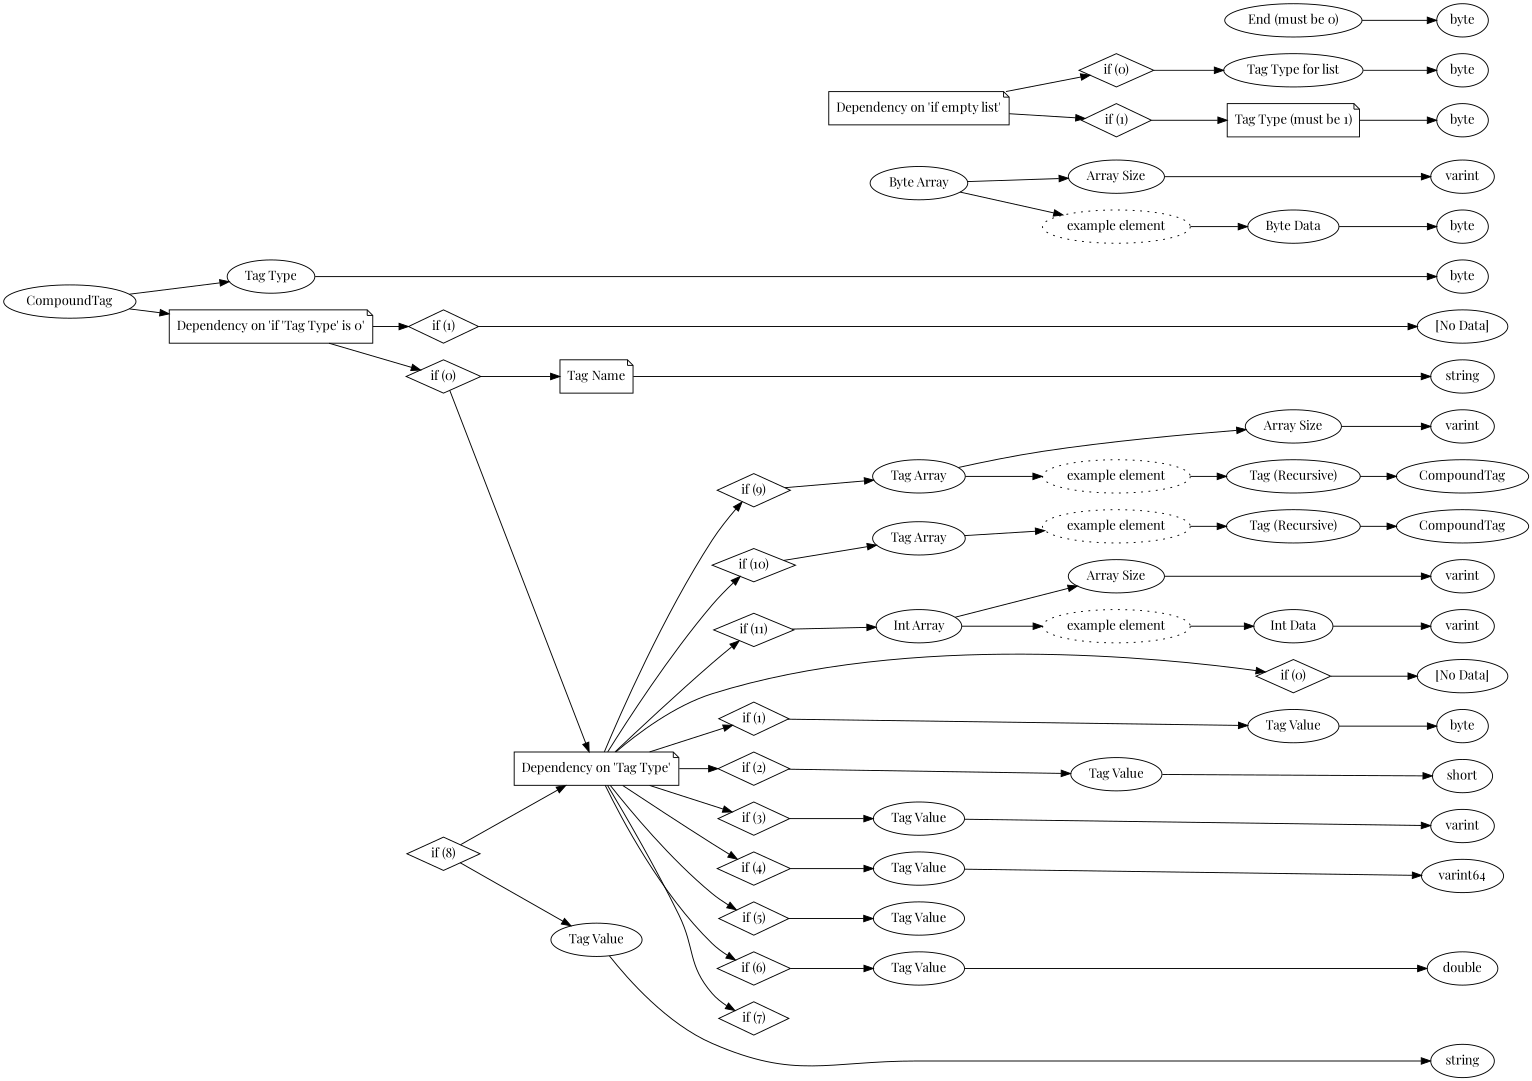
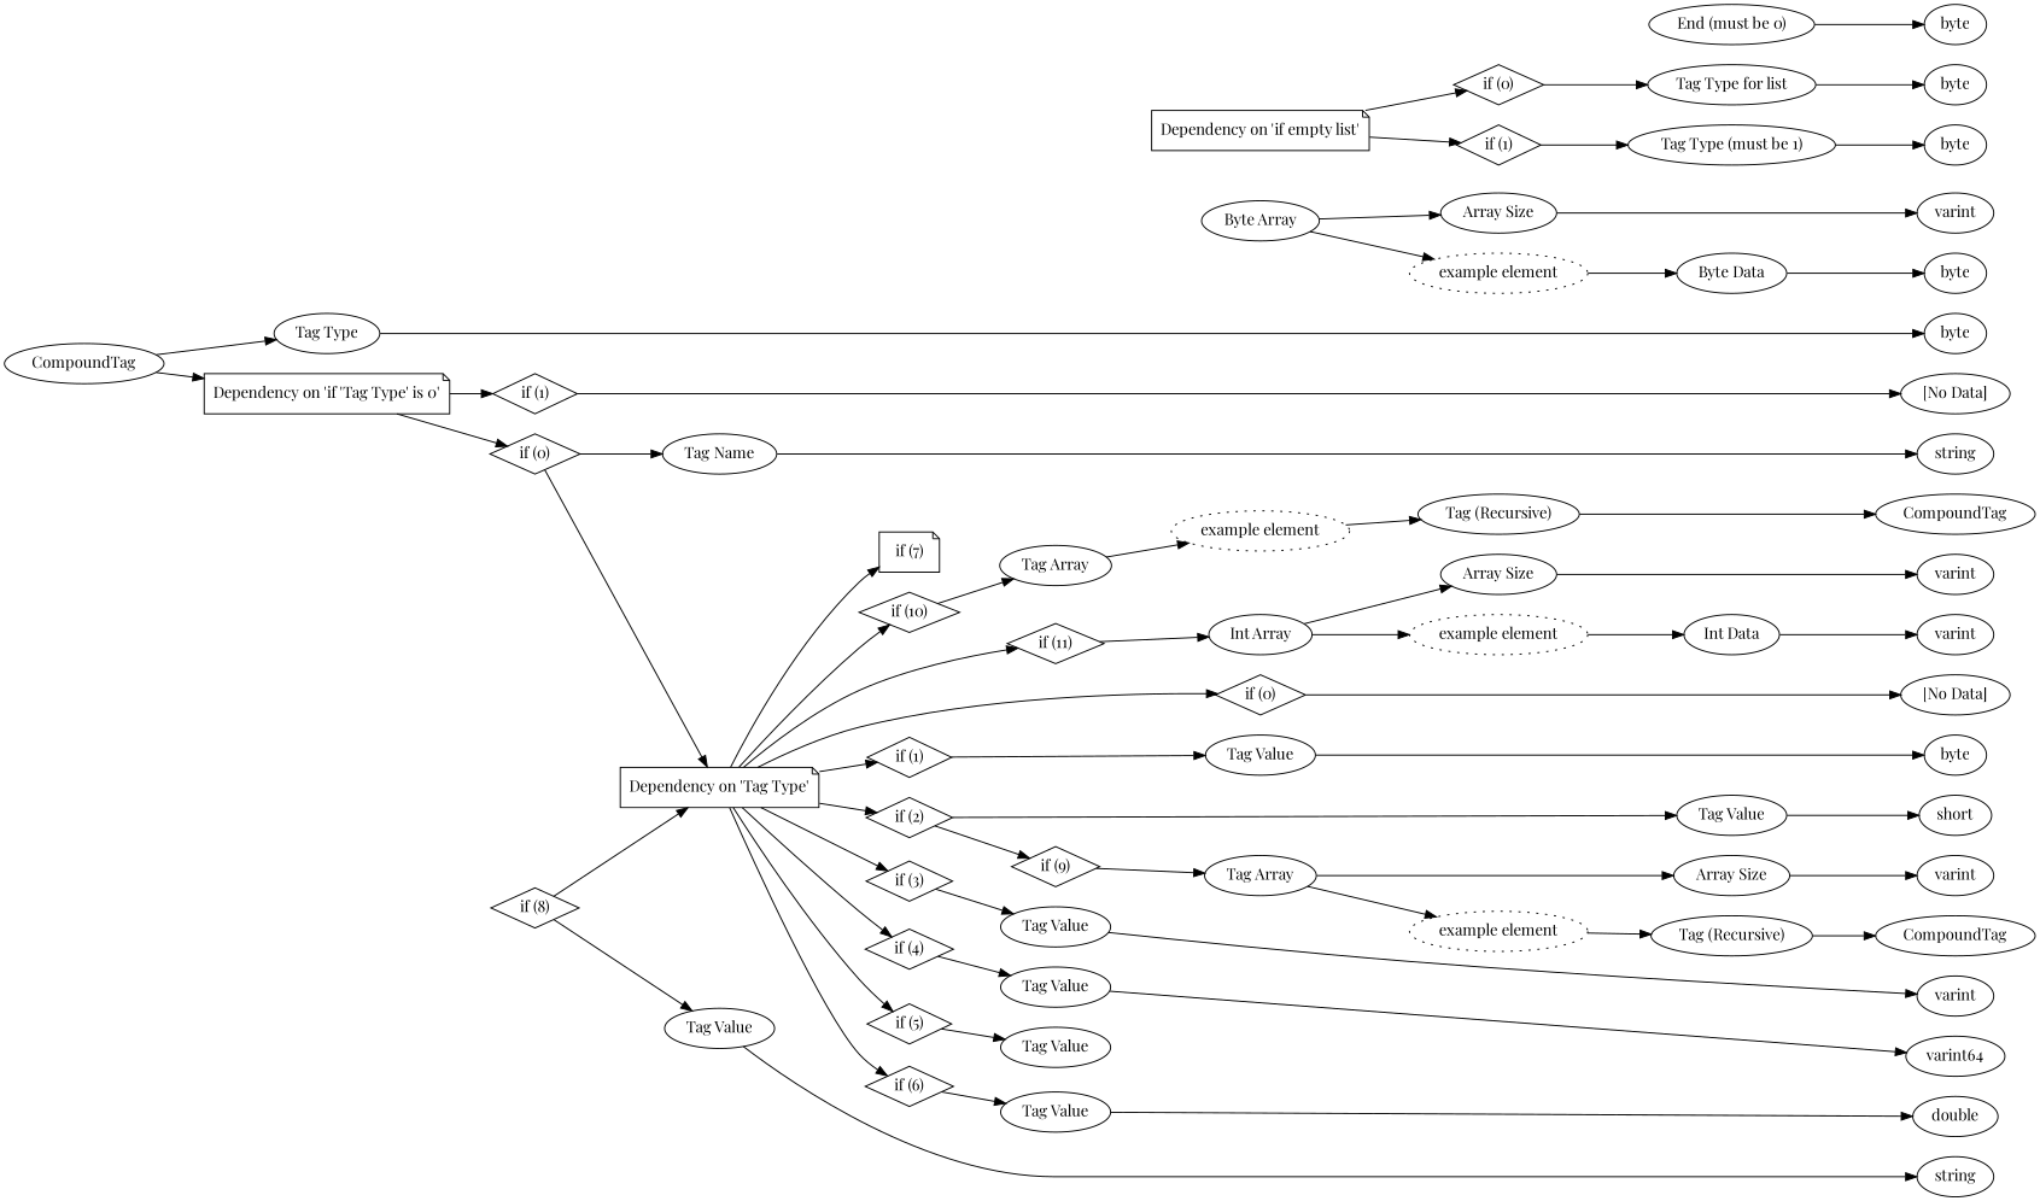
  digraph {
    fontname="Playfair Display"
    rankdir=LR
    node [fontname="Playfair Display"]
    edge [fontname="Playfair Display"]
    n1 [label=byte]
    n2 [label=string]
    n3 [label="[No Data]"]
    n4 [label=byte]
    n5 [label=short]
    n6 [label=varint]
    n7 [label=varint64]
    n8 [label=double]
    n9 [label=varint]
    n10 [label=byte]
    n11 [label=string]
    n12 [label=byte]
    n13 [label=byte]
    n14 [label=varint]
    n15 [label=CompoundTag]
    n16 [label=CompoundTag]
    n17 [label=byte]
    n18 [label=varint]
    n19 [label=varint]
    n20 [label="[No Data]"]
    n21 [label=CompoundTag]
    n22 [label="Tag Type"]
    n23 [label="Dependency on 'if 'Tag Type' is 0'" shape=note]
    n24 [label="if (0)" shape=diamond]
    n25 [label="if (1)" shape=diamond]
-   n26 [label="Tag Name" shape=note]
+   n26 [label="Tag Name"]
    n27 [label="Dependency on 'Tag Type'" shape=note]
    n28 [label="if (0)" shape=diamond]
    n29 [label="if (1)" shape=diamond]
    n30 [label="if (2)" shape=diamond]
    n31 [label="if (3)" shape=diamond]
    n32 [label="if (4)" shape=diamond]
    n33 [label="if (5)" shape=diamond]
    n34 [label="if (6)" shape=diamond]
-   n35 [label="if (7)" shape=diamond]
+   n35 [label="if (7)" shape=note]
    n36 [label="if (9)" shape=diamond]
    n37 [label="if (10)" shape=diamond]
    n38 [label="if (11)" shape=diamond]
    n39 [label="Tag Value"]
    n40 [label="Tag Value"]
    n41 [label="Tag Value"]
    n42 [label="Tag Value"]
    n43 [label="Tag Value"]
    n44 [label="Tag Value"]
    n45 [label="if (8)" shape=diamond]
    n46 [label="Tag Value"]
    n47 [label="Tag Array"]
    n48 [label="Tag Array"]
    n49 [label="Int Array"]
    n50 [label="Byte Array"]
    n51 [label="Array Size"]
    n52 [label="example element" style=dotted]
    n53 [label="Byte Data"]
    n54 [label="Dependency on 'if empty list'" shape=note]
    n55 [label="if (0)" shape=diamond]
    n56 [label="if (1)" shape=diamond]
    n57 [label="Array Size"]
    n58 [label="example element" style=dotted]
    n59 [label="Tag Type for list"]
-   n60 [label="Tag Type (must be 1)" shape=note]
+   n60 [label="Tag Type (must be 1)"]
    n61 [label="Tag (Recursive)"]
    n62 [label="example element" style=dotted]
    n63 [label="End (must be 0)"]
    n64 [label="Tag (Recursive)"]
    n65 [label="Array Size"]
    n66 [label="example element" style=dotted]
    n67 [label="Int Data"]
    subgraph sub_1 {
      rank=max
      n1
      n2
      n3
      n4
      n5
      n6
      n7
      n8
      n9
      n10
      n11
      n12
      n13
      n14
      n15
      n16
      n17
      n18
      n19
      n20
    }
    n21 -> n22
    n21 -> n23
    n22 -> n1
    n23 -> n24
    n23 -> n25
    n24 -> n26
    n24 -> n27
    n25 -> n20
    n26 -> n2
    n27 -> n28
    n27 -> n29
    n27 -> n30
    n27 -> n31
    n27 -> n32
    n27 -> n33
    n27 -> n34
    n27 -> n35
-   n27 -> n36
+   n30 -> n36
    n27 -> n37
    n27 -> n38
    n28 -> n3
    n29 -> n39
    n30 -> n40
    n31 -> n41
    n32 -> n42
    n33 -> n43
    n34 -> n44
    n36 -> n47
    n37 -> n48
    n38 -> n49
    n39 -> n4
    n40 -> n5
    n41 -> n6
    n42 -> n7
    n44 -> n8
    n45 -> n27
    n45 -> n46
    n46 -> n11
    n47 -> n57
    n47 -> n58
    n48 -> n62
    n49 -> n65
    n49 -> n66
    n50 -> n51
    n50 -> n52
    n51 -> n9
    n52 -> n53
    n53 -> n10
    n54 -> n55
    n54 -> n56
    n55 -> n59
    n56 -> n60
    n57 -> n14
    n58 -> n61
    n59 -> n12
    n60 -> n13
    n61 -> n15
    n62 -> n64
    n63 -> n17
    n64 -> n16
    n65 -> n18
    n66 -> n67
    n67 -> n19
  }
